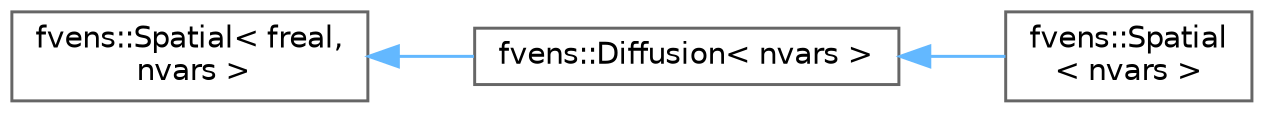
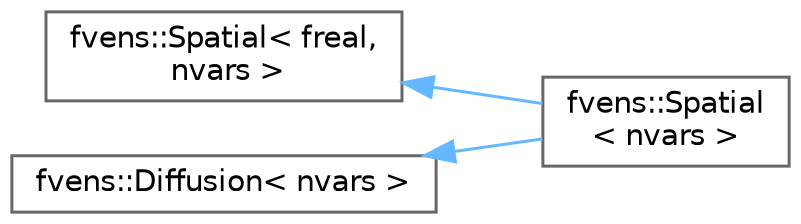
  digraph {
    rankdir=LR
    node [color=grey40 fillcolor=white fontname=Helvetica fontsize=10 shape=box style=filled]
    edge [color=steelblue1 dir=back fontname=Helvetica fontsize=10 labelfontname=Helvetica labelfontsize=10 style=solid]
    n1 [height=0.2 label="fvens::Spatial\< freal,\l nvars \>" width=0.4]
    n2 [height=0.2 label="fvens::Diffusion\< nvars \>" width=0.4]
    n3 [height=0.2 label="fvens::Spatial\l\< nvars \>" width=0.4]
-   n1 -> n2
+   n1 -> n3
    n2 -> n3
  }
